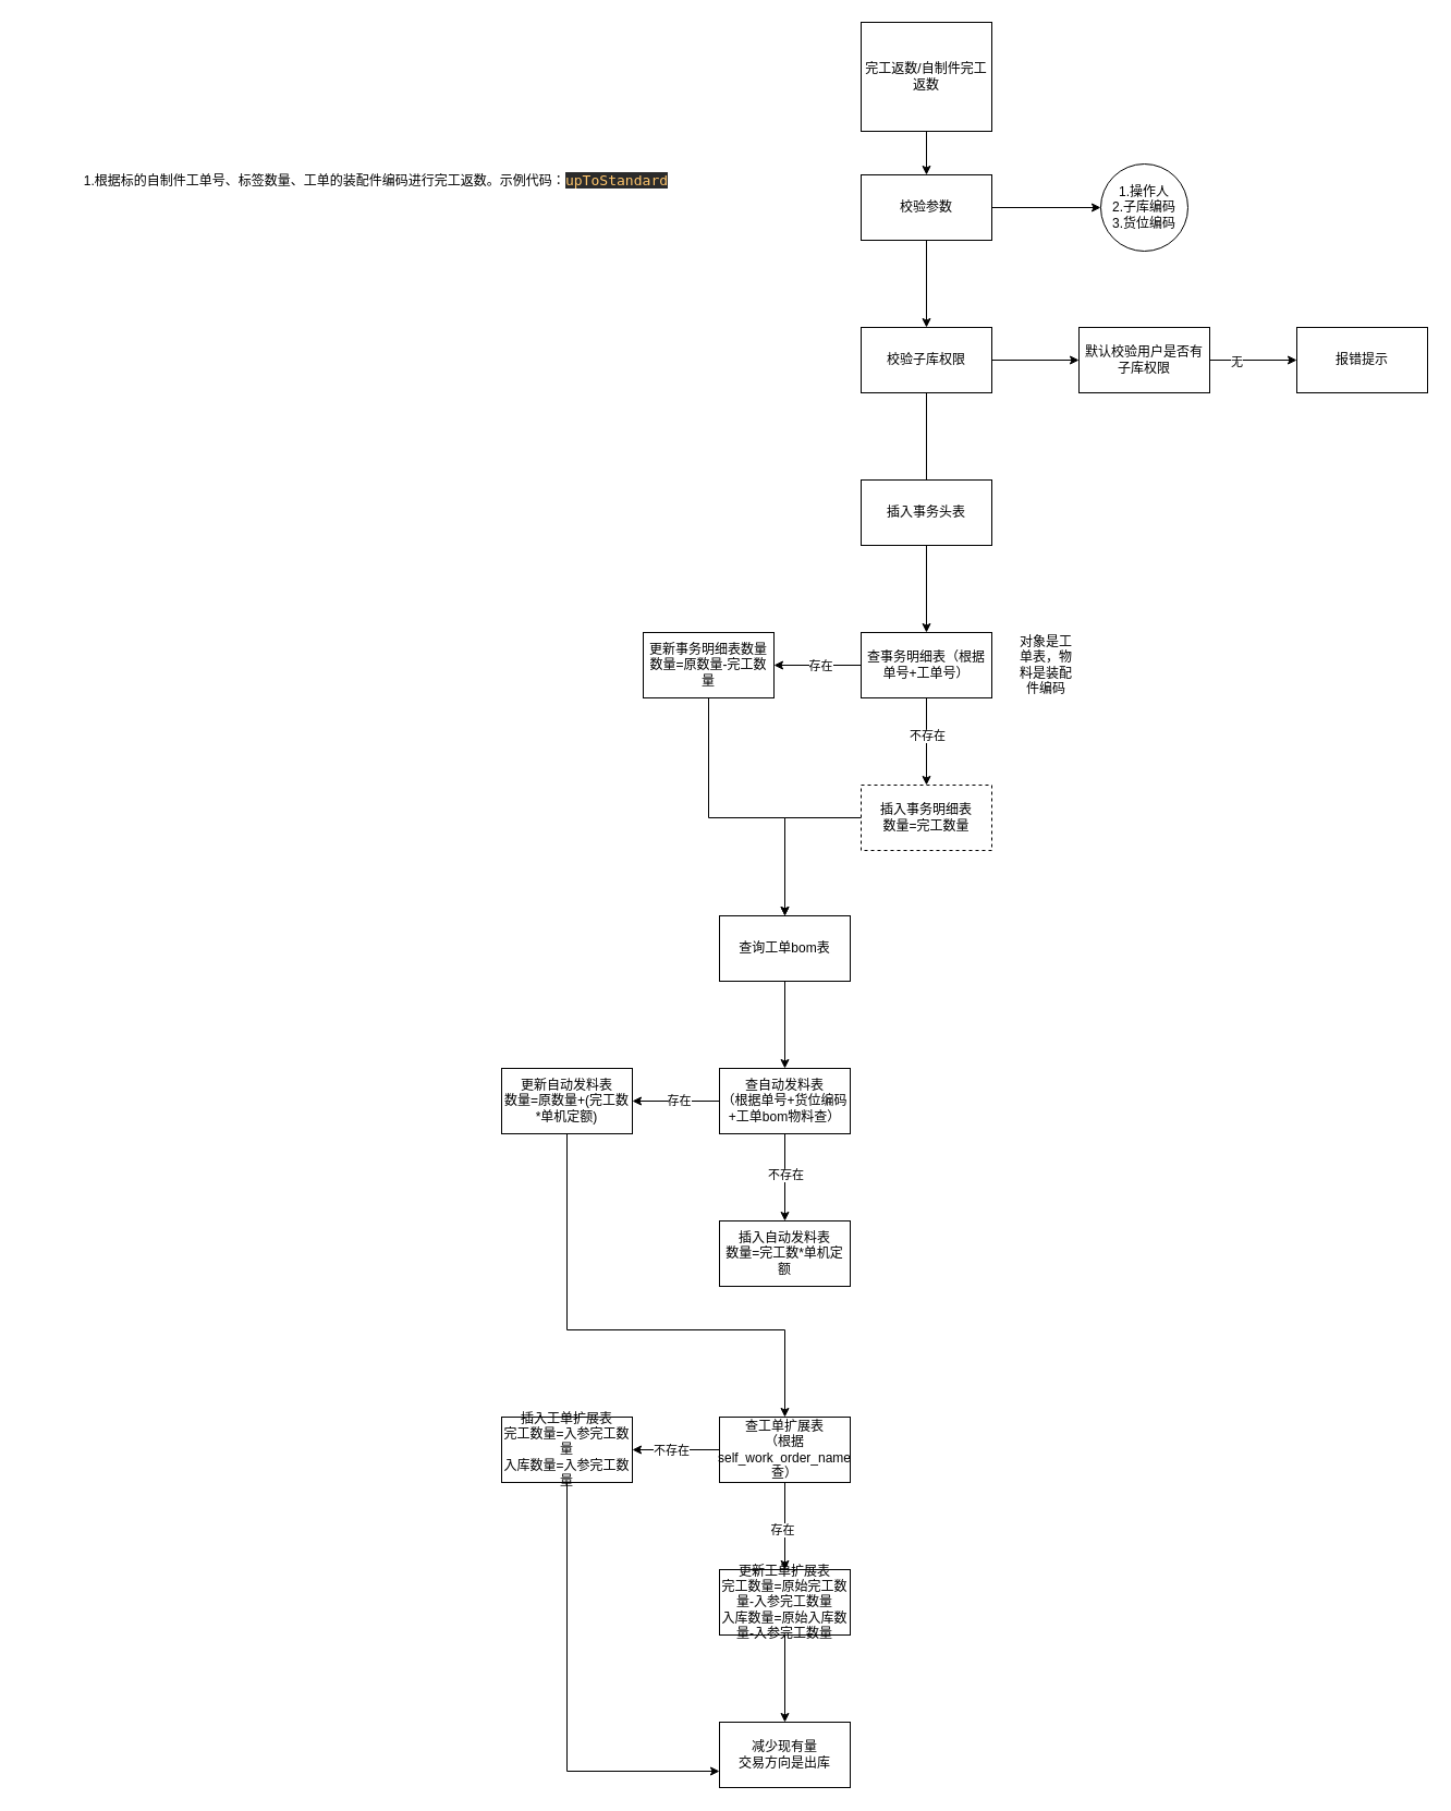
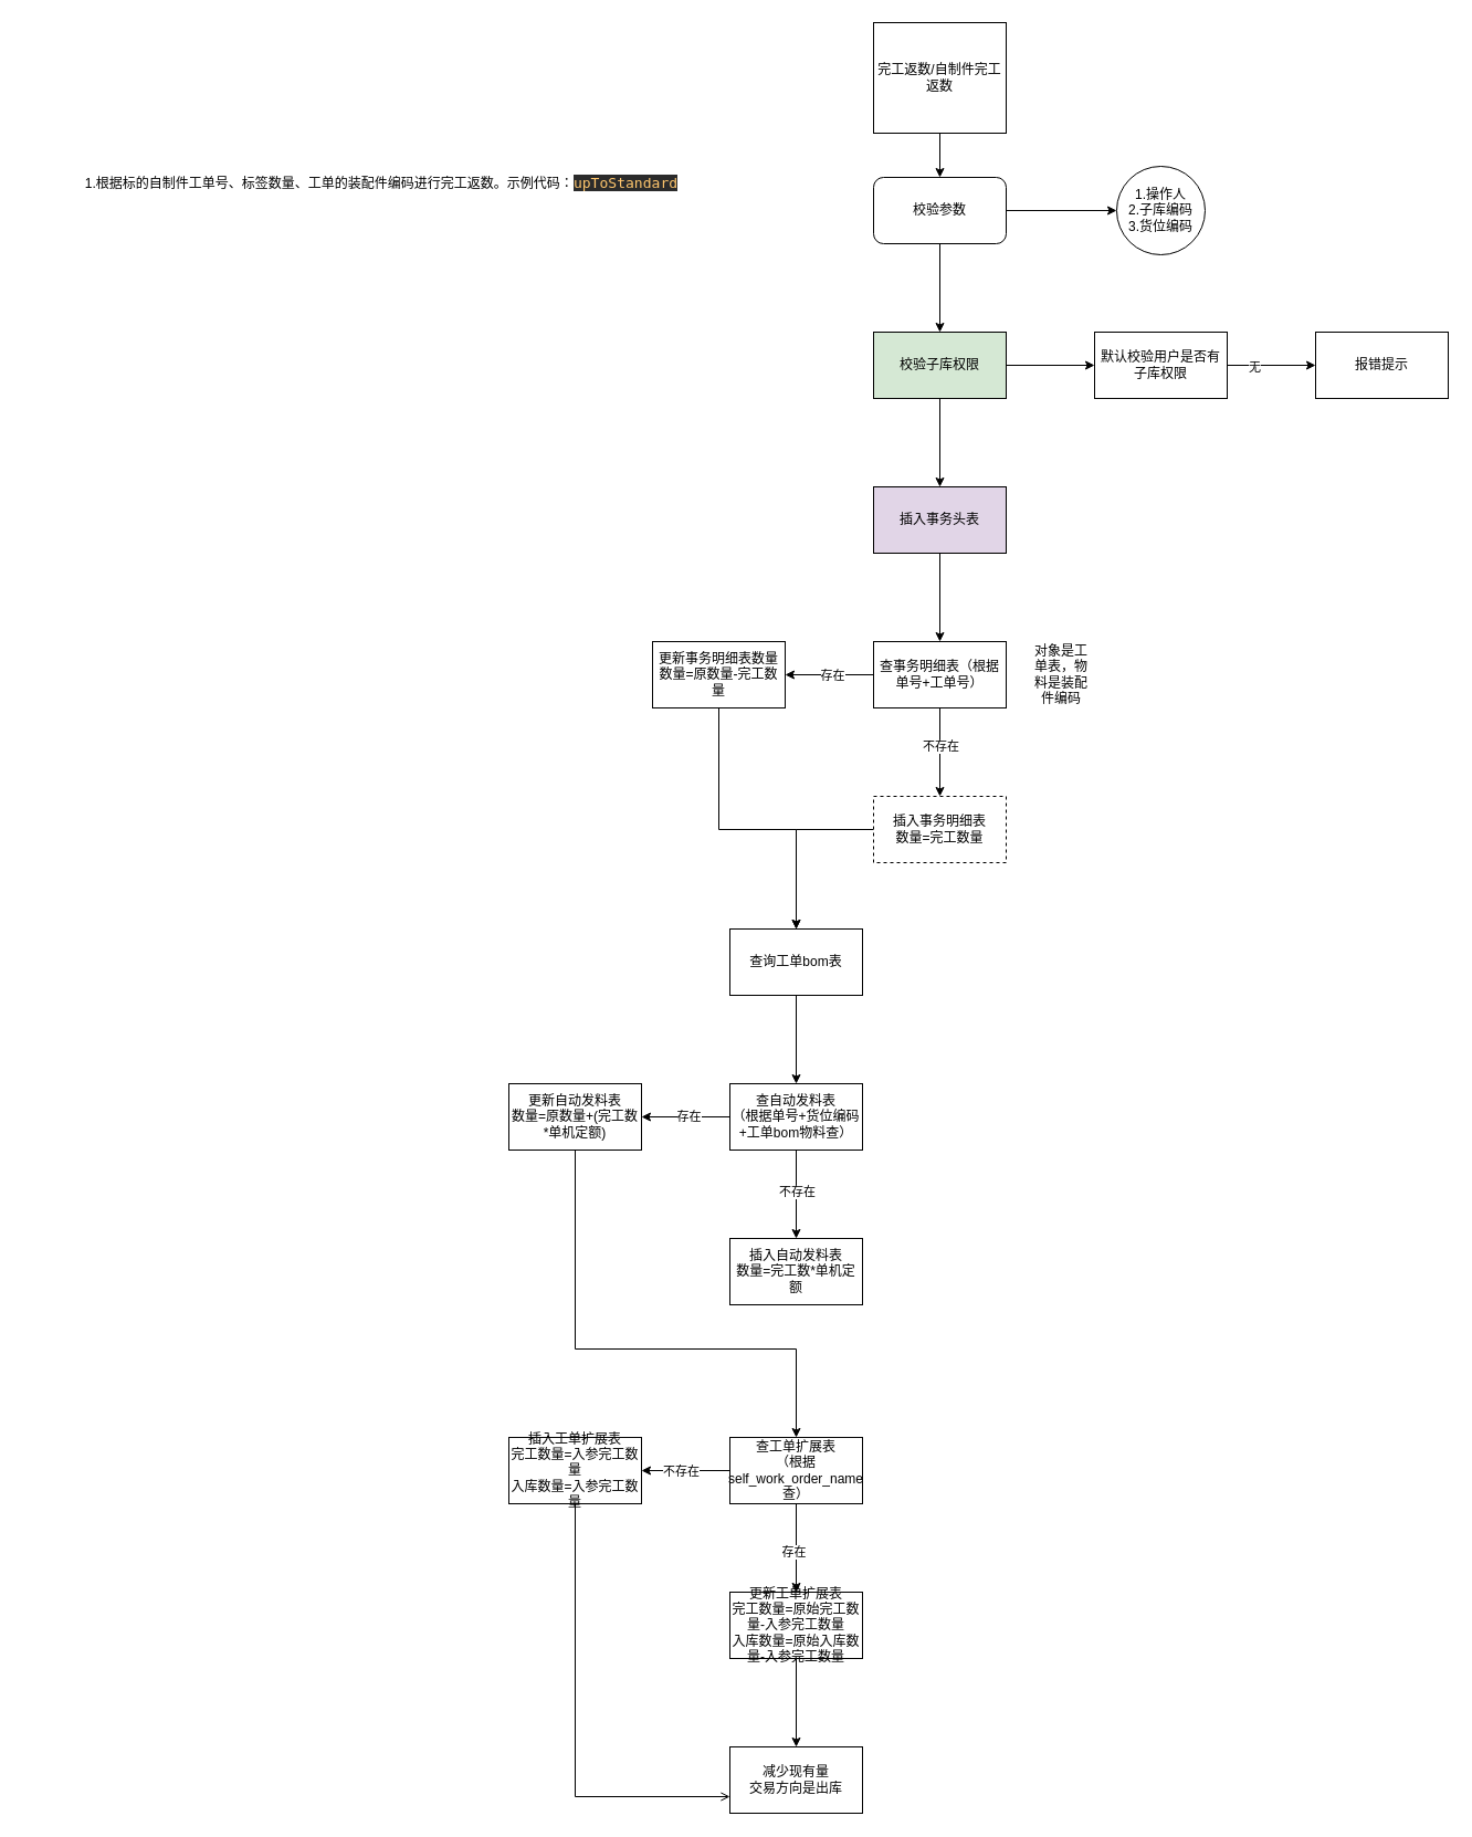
  <mxCell id="0" />
  <mxCell id="1" parent="0" />
  <mxCell id="2" value="" style="edgeStyle=orthogonalEdgeStyle;rounded=0;orthogonalLoop=1;jettySize=auto;html=1;" parent="1" source="3" target="6" edge="1"><mxGeometry relative="1" as="geometry" /></mxCell>
  <mxCell id="3" value="完工返数/自制件完工返数" style="rounded=0;whiteSpace=wrap;html=1;" parent="1" vertex="1"><mxGeometry x="790" y="20" width="120" height="100" as="geometry" /></mxCell>
  <mxCell id="4" value="" style="edgeStyle=orthogonalEdgeStyle;rounded=0;orthogonalLoop=1;jettySize=auto;html=1;" parent="1" source="6" target="7" edge="1"><mxGeometry relative="1" as="geometry" /></mxCell>
  <mxCell id="5" value="" style="edgeStyle=orthogonalEdgeStyle;rounded=0;orthogonalLoop=1;jettySize=auto;html=1;" parent="1" source="6" target="10" edge="1"><mxGeometry relative="1" as="geometry" /></mxCell>
- <mxCell id="6" value="校验参数" style="whiteSpace=wrap;html=1;rounded=0;" parent="1" vertex="1"><mxGeometry x="790" y="160" width="120" height="60" as="geometry" /></mxCell>
+ <mxCell id="6" value="校验参数" style="whiteSpace=wrap;html=1;rounded=1;" parent="1" vertex="1"><mxGeometry x="790" y="160" width="120" height="60" as="geometry" /></mxCell>
  <mxCell id="7" value="1.操作人&lt;div&gt;2.子库编码&lt;/div&gt;&lt;div&gt;3.货位编码&lt;/div&gt;" style="ellipse;whiteSpace=wrap;html=1;rounded=0;" parent="1" vertex="1"><mxGeometry x="1010" y="150" width="80" height="80" as="geometry" /></mxCell>
  <mxCell id="8" value="" style="edgeStyle=orthogonalEdgeStyle;rounded=0;orthogonalLoop=1;jettySize=auto;html=1;" parent="1" source="10" target="13" edge="1"><mxGeometry relative="1" as="geometry" /></mxCell>
- <mxCell id="9" value="" style="edgeStyle=orthogonalEdgeStyle;rounded=0;orthogonalLoop=1;jettySize=auto;html=1;endArrow=none;" parent="1" source="10" target="16" edge="1"><mxGeometry relative="1" as="geometry" /></mxCell>
- <mxCell id="10" value="校验子库权限" style="whiteSpace=wrap;html=1;rounded=0;" parent="1" vertex="1"><mxGeometry x="790" y="300" width="120" height="60" as="geometry" /></mxCell>
+ <mxCell id="9" value="" style="edgeStyle=orthogonalEdgeStyle;rounded=0;orthogonalLoop=1;jettySize=auto;html=1;" parent="1" source="10" target="16" edge="1"><mxGeometry relative="1" as="geometry" /></mxCell>
+ <mxCell id="10" value="校验子库权限" style="whiteSpace=wrap;html=1;rounded=0;fillColor=#d5e8d4;" parent="1" vertex="1"><mxGeometry x="790" y="300" width="120" height="60" as="geometry" /></mxCell>
  <mxCell id="11" value="" style="edgeStyle=orthogonalEdgeStyle;rounded=0;orthogonalLoop=1;jettySize=auto;html=1;" parent="1" source="13" target="14" edge="1"><mxGeometry relative="1" as="geometry" /></mxCell>
  <mxCell id="12" value="无" style="edgeLabel;html=1;align=center;verticalAlign=middle;resizable=0;points=[];" parent="11" vertex="1" connectable="0"><mxGeometry x="-0.4" y="-1" relative="1" as="geometry"><mxPoint as="offset" /></mxGeometry></mxCell>
  <mxCell id="13" value="默认校验用户是否有子库权限" style="whiteSpace=wrap;html=1;rounded=0;" parent="1" vertex="1"><mxGeometry x="990" y="300" width="120" height="60" as="geometry" /></mxCell>
  <mxCell id="14" value="报错提示" style="whiteSpace=wrap;html=1;rounded=0;" parent="1" vertex="1"><mxGeometry x="1190" y="300" width="120" height="60" as="geometry" /></mxCell>
  <mxCell id="15" value="" style="edgeStyle=orthogonalEdgeStyle;rounded=0;orthogonalLoop=1;jettySize=auto;html=1;" parent="1" source="16" target="21" edge="1"><mxGeometry relative="1" as="geometry" /></mxCell>
- <mxCell id="16" value="插入事务头表" style="whiteSpace=wrap;html=1;rounded=0;" parent="1" vertex="1"><mxGeometry x="790" y="440" width="120" height="60" as="geometry" /></mxCell>
+ <mxCell id="16" value="插入事务头表" style="whiteSpace=wrap;html=1;rounded=0;fillColor=#e1d5e7;" parent="1" vertex="1"><mxGeometry x="790" y="440" width="120" height="60" as="geometry" /></mxCell>
  <mxCell id="17" value="" style="edgeStyle=orthogonalEdgeStyle;rounded=0;orthogonalLoop=1;jettySize=auto;html=1;" parent="1" source="21" target="24" edge="1"><mxGeometry relative="1" as="geometry" /></mxCell>
  <mxCell id="18" value="存在" style="edgeLabel;html=1;align=center;verticalAlign=middle;resizable=0;points=[];" parent="17" vertex="1" connectable="0"><mxGeometry x="0.225" relative="1" as="geometry"><mxPoint x="11" as="offset" /></mxGeometry></mxCell>
  <mxCell id="19" value="" style="edgeStyle=orthogonalEdgeStyle;rounded=0;orthogonalLoop=1;jettySize=auto;html=1;" parent="1" source="21" target="26" edge="1"><mxGeometry relative="1" as="geometry" /></mxCell>
  <mxCell id="20" value="不存在" style="edgeLabel;html=1;align=center;verticalAlign=middle;resizable=0;points=[];" parent="19" vertex="1" connectable="0"><mxGeometry x="-0.15" relative="1" as="geometry"><mxPoint as="offset" /></mxGeometry></mxCell>
  <mxCell id="21" value="查事务明细表（根据单号+工单号）" style="whiteSpace=wrap;html=1;rounded=0;" parent="1" vertex="1"><mxGeometry x="790" y="580" width="120" height="60" as="geometry" /></mxCell>
  <mxCell id="22" value="对象是工单表，物料是装配件编码" style="text;html=1;align=center;verticalAlign=middle;whiteSpace=wrap;rounded=0;" parent="1" vertex="1"><mxGeometry x="930" y="595" width="60" height="30" as="geometry" /></mxCell>
  <mxCell id="23" style="edgeStyle=orthogonalEdgeStyle;rounded=0;orthogonalLoop=1;jettySize=auto;html=1;entryX=0.5;entryY=0;entryDx=0;entryDy=0;" parent="1" source="24" target="28" edge="1"><mxGeometry relative="1" as="geometry"><Array as="points"><mxPoint x="650" y="750" /><mxPoint x="720" y="750" /></Array></mxGeometry></mxCell>
  <mxCell id="24" value="更新事务明细表数量&lt;div&gt;数量=原数量-完工数量&lt;/div&gt;" style="whiteSpace=wrap;html=1;rounded=0;" parent="1" vertex="1"><mxGeometry x="590" y="580" width="120" height="60" as="geometry" /></mxCell>
  <mxCell id="25" value="" style="edgeStyle=orthogonalEdgeStyle;rounded=0;orthogonalLoop=1;jettySize=auto;html=1;" parent="1" source="26" target="28" edge="1"><mxGeometry relative="1" as="geometry" /></mxCell>
  <mxCell id="26" value="插入事务明细表&lt;div&gt;数量=完工数量&lt;/div&gt;" style="whiteSpace=wrap;html=1;rounded=0;dashed=1;" parent="1" vertex="1"><mxGeometry x="790" y="720" width="120" height="60" as="geometry" /></mxCell>
  <mxCell id="27" value="" style="edgeStyle=orthogonalEdgeStyle;rounded=0;orthogonalLoop=1;jettySize=auto;html=1;" parent="1" source="28" target="33" edge="1"><mxGeometry relative="1" as="geometry" /></mxCell>
  <mxCell id="28" value="查询工单bom表" style="whiteSpace=wrap;html=1;rounded=0;" parent="1" vertex="1"><mxGeometry x="660" y="840" width="120" height="60" as="geometry" /></mxCell>
  <mxCell id="29" value="" style="edgeStyle=orthogonalEdgeStyle;rounded=0;orthogonalLoop=1;jettySize=auto;html=1;" parent="1" source="33" target="34" edge="1"><mxGeometry relative="1" as="geometry" /></mxCell>
  <mxCell id="30" value="不存在" style="edgeLabel;html=1;align=center;verticalAlign=middle;resizable=0;points=[];" parent="29" vertex="1" connectable="0"><mxGeometry x="-0.075" relative="1" as="geometry"><mxPoint as="offset" /></mxGeometry></mxCell>
  <mxCell id="31" value="" style="edgeStyle=orthogonalEdgeStyle;rounded=0;orthogonalLoop=1;jettySize=auto;html=1;" parent="1" source="33" target="36" edge="1"><mxGeometry relative="1" as="geometry" /></mxCell>
  <mxCell id="32" value="存在" style="edgeLabel;html=1;align=center;verticalAlign=middle;resizable=0;points=[];" parent="31" vertex="1" connectable="0"><mxGeometry x="-0.05" y="-1" relative="1" as="geometry"><mxPoint as="offset" /></mxGeometry></mxCell>
  <mxCell id="33" value="查自动发料表&lt;div&gt;（根据单号+货位编码+工单bom物料查）&lt;/div&gt;" style="whiteSpace=wrap;html=1;rounded=0;" parent="1" vertex="1"><mxGeometry x="660" y="980" width="120" height="60" as="geometry" /></mxCell>
  <mxCell id="34" value="插入自动发料表&lt;div&gt;数量=完工数*单机定额&lt;/div&gt;" style="whiteSpace=wrap;html=1;rounded=0;" parent="1" vertex="1"><mxGeometry x="660" y="1120" width="120" height="60" as="geometry" /></mxCell>
  <mxCell id="35" style="edgeStyle=orthogonalEdgeStyle;rounded=0;orthogonalLoop=1;jettySize=auto;html=1;" parent="1" source="36" target="41" edge="1"><mxGeometry relative="1" as="geometry"><Array as="points"><mxPoint x="520" y="1220" /><mxPoint x="720" y="1220" /></Array><mxPoint x="660" y="1290" as="targetPoint" /></mxGeometry></mxCell>
  <mxCell id="36" value="更新自动发料表&lt;div&gt;数量=原数量+(完工数*单机定额)&lt;/div&gt;" style="whiteSpace=wrap;html=1;rounded=0;" parent="1" vertex="1"><mxGeometry x="460" y="980" width="120" height="60" as="geometry" /></mxCell>
  <mxCell id="37" value="" style="edgeStyle=orthogonalEdgeStyle;rounded=0;orthogonalLoop=1;jettySize=auto;html=1;" parent="1" source="41" target="43" edge="1"><mxGeometry relative="1" as="geometry" /></mxCell>
  <mxCell id="38" value="存在" style="edgeLabel;html=1;align=center;verticalAlign=middle;resizable=0;points=[];" parent="37" vertex="1" connectable="0"><mxGeometry x="0.075" y="-3" relative="1" as="geometry"><mxPoint as="offset" /></mxGeometry></mxCell>
  <mxCell id="39" value="" style="edgeStyle=orthogonalEdgeStyle;rounded=0;orthogonalLoop=1;jettySize=auto;html=1;" parent="1" source="41" target="45" edge="1"><mxGeometry relative="1" as="geometry" /></mxCell>
  <mxCell id="40" value="不存在" style="edgeLabel;html=1;align=center;verticalAlign=middle;resizable=0;points=[];" parent="39" vertex="1" connectable="0"><mxGeometry x="0.125" relative="1" as="geometry"><mxPoint as="offset" /></mxGeometry></mxCell>
  <mxCell id="41" value="查工单扩展表&lt;div&gt;（根据self_work_order_name查）&lt;/div&gt;" style="whiteSpace=wrap;html=1;rounded=0;" parent="1" vertex="1"><mxGeometry x="660" y="1300" width="120" height="60" as="geometry" /></mxCell>
  <mxCell id="42" value="" style="edgeStyle=orthogonalEdgeStyle;rounded=0;orthogonalLoop=1;jettySize=auto;html=1;" parent="1" source="43" target="46" edge="1"><mxGeometry relative="1" as="geometry" /></mxCell>
  <mxCell id="43" value="更新工单扩展表&lt;div&gt;完工数量=原始完工数量-入参完工数量&lt;/div&gt;&lt;div&gt;入库数量=原始入库数量-入参完工数量&lt;/div&gt;" style="whiteSpace=wrap;html=1;rounded=0;" parent="1" vertex="1"><mxGeometry x="660" y="1440" width="120" height="60" as="geometry" /></mxCell>
- <mxCell id="44" style="edgeStyle=orthogonalEdgeStyle;rounded=0;orthogonalLoop=1;jettySize=auto;html=1;entryX=0;entryY=0.75;entryDx=0;entryDy=0;" parent="1" source="45" target="46" edge="1"><mxGeometry relative="1" as="geometry"><Array as="points"><mxPoint x="520" y="1625" /></Array></mxGeometry></mxCell>
+ <mxCell id="44" style="edgeStyle=orthogonalEdgeStyle;rounded=0;orthogonalLoop=1;jettySize=auto;html=1;entryX=0;entryY=0.75;entryDx=0;entryDy=0;endArrow=open;" parent="1" source="45" target="46" edge="1"><mxGeometry relative="1" as="geometry"><Array as="points"><mxPoint x="520" y="1625" /></Array></mxGeometry></mxCell>
  <mxCell id="45" value="插入工单扩展表&lt;div&gt;完工数量=入参完工数量&lt;/div&gt;&lt;div&gt;入库数量=入参完工数量&lt;/div&gt;" style="whiteSpace=wrap;html=1;rounded=0;" parent="1" vertex="1"><mxGeometry x="460" y="1300" width="120" height="60" as="geometry" /></mxCell>
  <mxCell id="46" value="减少现有量&lt;div&gt;交易方向是出库&lt;/div&gt;" style="whiteSpace=wrap;html=1;rounded=0;" parent="1" vertex="1"><mxGeometry x="660" y="1580" width="120" height="60" as="geometry" /></mxCell>
  <mxCell id="47" value="1.根据标的自制件工单号、标签数量、工单的装配件编码进行完工返数。示例代码：&lt;span style=&quot;color: rgb(255, 198, 109); font-family: &amp;quot;JetBrains Mono&amp;quot;, monospace; font-size: 9.8pt; background-color: rgb(43, 43, 43);&quot;&gt;upToStandard&lt;/span&gt;" style="text;html=1;align=center;verticalAlign=middle;whiteSpace=wrap;rounded=0;" parent="1" vertex="1"><mxGeometry x="20" y="150" width="650" height="30" as="geometry" /></mxCell>
